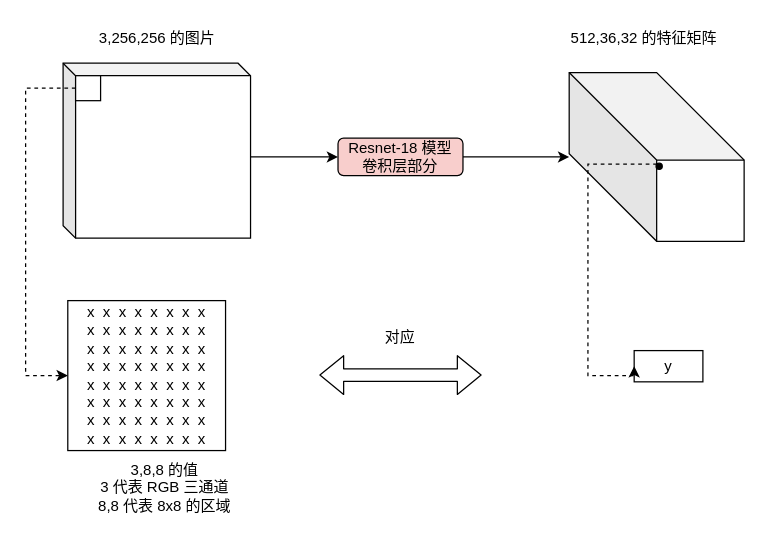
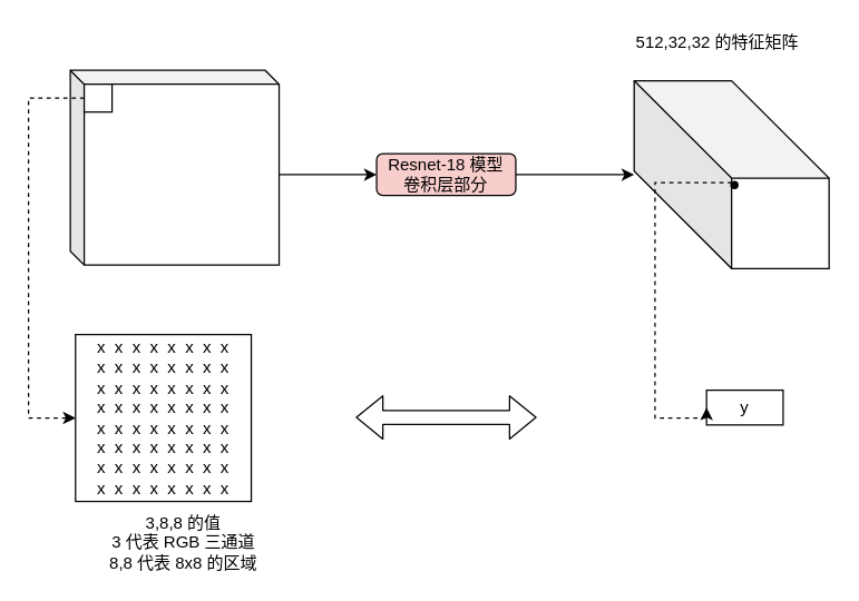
  <mxCell id="0" />
  <mxCell id="1" parent="0" />
  <mxCell id="2" style="edgeStyle=orthogonalEdgeStyle;rounded=0;orthogonalLoop=1;jettySize=auto;html=1;exitX=0;exitY=0;exitDx=150;exitDy=75;exitPerimeter=0;" edge="1" parent="1" source="3" target="5"><mxGeometry relative="1" as="geometry" /></mxCell>
  <mxCell id="3" value="" style="shape=cube;whiteSpace=wrap;html=1;boundedLbl=1;backgroundOutline=1;darkOpacity=0.05;darkOpacity2=0.1;size=10;" vertex="1" parent="1"><mxGeometry x="50" y="50" width="150" height="140" as="geometry" /></mxCell>
  <mxCell id="4" style="edgeStyle=orthogonalEdgeStyle;rounded=0;orthogonalLoop=1;jettySize=auto;html=1;exitX=1;exitY=0.5;exitDx=0;exitDy=0;" edge="1" parent="1" source="5" target="7"><mxGeometry relative="1" as="geometry" /></mxCell>
  <mxCell id="5" value="Resnet-18 模型&lt;br&gt;卷积层部分" style="rounded=1;whiteSpace=wrap;html=1;fillColor=#f8cecc;" vertex="1" parent="1"><mxGeometry x="270" y="110" width="100" height="30" as="geometry" /></mxCell>
- <mxCell id="6" value="3,256,256 的图片" style="text;html=1;strokeColor=none;fillColor=none;align=center;verticalAlign=middle;whiteSpace=wrap;rounded=0;" vertex="1" parent="1"><mxGeometry x="77.5" y="20" width="95" height="20" as="geometry" /></mxCell>
  <mxCell id="7" value="" style="shape=cube;whiteSpace=wrap;html=1;boundedLbl=1;backgroundOutline=1;darkOpacity=0.05;darkOpacity2=0.1;size=70;" vertex="1" parent="1"><mxGeometry x="455" y="57.5" width="140" height="135" as="geometry" /></mxCell>
- <mxCell id="8" value="512,36,32 的特征矩阵" style="text;html=1;strokeColor=none;fillColor=none;align=center;verticalAlign=middle;whiteSpace=wrap;rounded=0;" vertex="1" parent="1"><mxGeometry x="455" y="20" width="120" height="20" as="geometry" /></mxCell>
+ <mxCell id="8" value="512,32,32 的特征矩阵" style="text;html=1;strokeColor=none;fillColor=none;align=center;verticalAlign=middle;whiteSpace=wrap;rounded=0;" vertex="1" parent="1"><mxGeometry x="455" y="20" width="120" height="20" as="geometry" /></mxCell>
  <mxCell id="9" style="edgeStyle=orthogonalEdgeStyle;rounded=0;orthogonalLoop=1;jettySize=auto;html=1;exitX=0;exitY=0.5;exitDx=0;exitDy=0;entryX=0;entryY=0.5;entryDx=0;entryDy=0;dashed=1;" edge="1" parent="1" source="10" target="11"><mxGeometry relative="1" as="geometry"><Array as="points"><mxPoint x="20" y="70" /><mxPoint x="20" y="300" /></Array></mxGeometry></mxCell>
  <mxCell id="10" value="" style="rounded=0;whiteSpace=wrap;html=1;" vertex="1" parent="1"><mxGeometry x="60" y="60" width="20" height="20" as="geometry" /></mxCell>
  <mxCell id="11" value="x&amp;nbsp; x&amp;nbsp; x&amp;nbsp; x&amp;nbsp; x&amp;nbsp; x&amp;nbsp; x&amp;nbsp; x&lt;br&gt;x&amp;nbsp; x&amp;nbsp; x&amp;nbsp; x&amp;nbsp; x&amp;nbsp; x&amp;nbsp; x&amp;nbsp; x&lt;br&gt;x&amp;nbsp; x&amp;nbsp; x&amp;nbsp; x&amp;nbsp; x&amp;nbsp; x&amp;nbsp; x&amp;nbsp; x&lt;br&gt;x&amp;nbsp; x&amp;nbsp; x&amp;nbsp; x&amp;nbsp; x&amp;nbsp; x&amp;nbsp; x&amp;nbsp; x&lt;br&gt;x&amp;nbsp; x&amp;nbsp; x&amp;nbsp; x&amp;nbsp; x&amp;nbsp; x&amp;nbsp; x&amp;nbsp; x&lt;br&gt;x&amp;nbsp; x&amp;nbsp; x&amp;nbsp; x&amp;nbsp; x&amp;nbsp; x&amp;nbsp; x&amp;nbsp; x&lt;br&gt;x&amp;nbsp; x&amp;nbsp; x&amp;nbsp; x&amp;nbsp; x&amp;nbsp; x&amp;nbsp; x&amp;nbsp; x&lt;br&gt;x&amp;nbsp; x&amp;nbsp; x&amp;nbsp; x&amp;nbsp; x&amp;nbsp; x&amp;nbsp; x&amp;nbsp; x" style="rounded=0;whiteSpace=wrap;html=1;" vertex="1" parent="1"><mxGeometry x="53.75" y="240" width="126.25" height="120" as="geometry" /></mxCell>
  <mxCell id="12" value="3,8,8 的值&lt;br&gt;3 代表 RGB 三通道&lt;br&gt;8,8 代表 8x8 的区域" style="text;html=1;strokeColor=none;fillColor=none;align=center;verticalAlign=middle;whiteSpace=wrap;rounded=0;" vertex="1" parent="1"><mxGeometry x="65.32" y="370" width="133.12" height="40" as="geometry" /></mxCell>
  <mxCell id="13" value="y" style="rounded=0;whiteSpace=wrap;html=1;" vertex="1" parent="1"><mxGeometry x="507" y="280" width="55" height="25" as="geometry" /></mxCell>
  <mxCell id="14" style="edgeStyle=orthogonalEdgeStyle;rounded=0;orthogonalLoop=1;jettySize=auto;html=1;exitX=0;exitY=0;exitDx=0;exitDy=0;entryX=0;entryY=0.5;entryDx=0;entryDy=0;dashed=1;" edge="1" parent="1" source="15" target="13"><mxGeometry relative="1" as="geometry"><Array as="points"><mxPoint x="470" y="131" /><mxPoint x="470" y="300" /></Array></mxGeometry></mxCell>
  <mxCell id="15" value="" style="ellipse;whiteSpace=wrap;html=1;aspect=fixed;fillColor=#000000;" vertex="1" parent="1"><mxGeometry x="524.5" y="130" width="5" height="5" as="geometry" /></mxCell>
  <mxCell id="16" value="" style="shape=flexArrow;endArrow=classic;startArrow=classic;html=1;" edge="1" parent="1"><mxGeometry width="50" height="50" relative="1" as="geometry"><mxPoint x="255" y="299.58" as="sourcePoint" /><mxPoint x="385" y="299.58" as="targetPoint" /></mxGeometry></mxCell>
- <mxCell id="17" value="对应" style="text;html=1;strokeColor=none;fillColor=none;align=center;verticalAlign=middle;whiteSpace=wrap;rounded=0;" vertex="1" parent="1"><mxGeometry x="300" y="260" width="40" height="20" as="geometry" /></mxCell>
